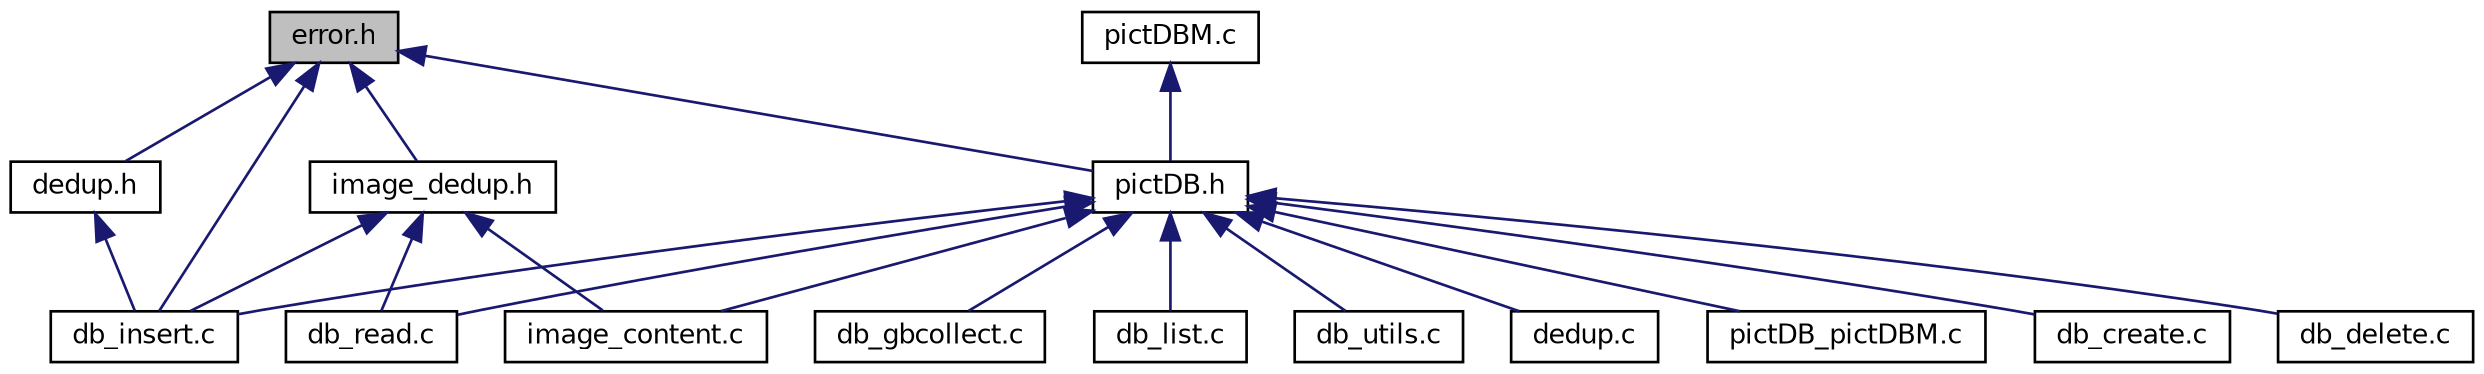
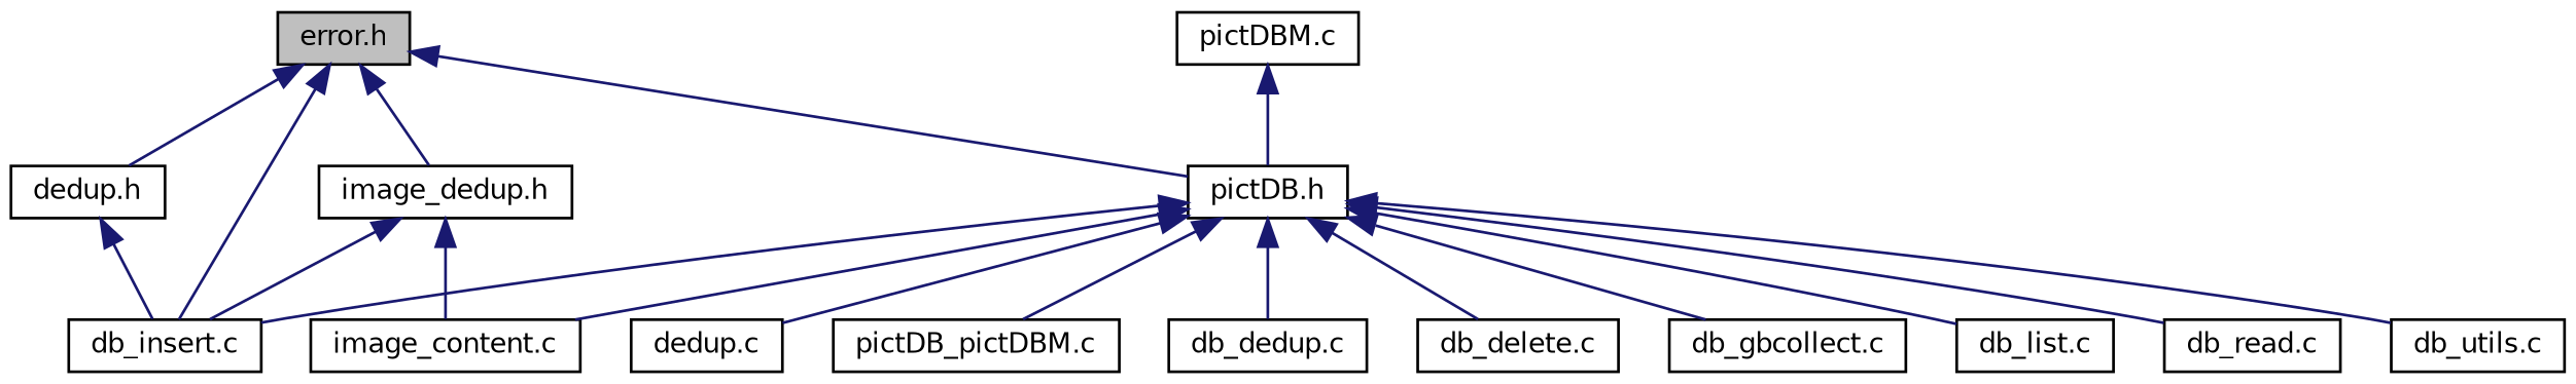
  digraph {
    node [color=black fillcolor=white fontname=Helvetica fontsize=10 shape=record style=filled]
    edge [color=midnightblue dir=back fontname=Helvetica fontsize=10 labelfontname=Helvetica labelfontsize=10 style=solid]
    n1 [fillcolor=grey75 fontcolor=black height=0.2 label="error.h" width=0.4]
    n2 [height=0.2 label="pictDB.h" width=0.4]
    n3 [height=0.2 label="db_insert.c" width=0.4]
    n4 [height=0.2 label="dedup.h" width=0.4]
    n5 [height=0.2 label="image_dedup.h" width=0.4]
-   n6 [height=0.2 label="db_create.c" width=0.4]
+   n6 [height=0.2 label="db_dedup.c" width=0.4]
    n7 [height=0.2 label="db_delete.c" width=0.4]
    n8 [height=0.2 label="db_gbcollect.c" width=0.4]
    n9 [height=0.2 label="db_list.c" width=0.4]
    n10 [height=0.2 label="db_read.c" width=0.4]
    n11 [height=0.2 label="db_utils.c" width=0.4]
    n12 [height=0.2 label="dedup.c" width=0.4]
    n13 [height=0.2 label="image_content.c" width=0.4]
    n14 [height=0.2 label="pictDB_pictDBM.c" width=0.4]
    n15 [height=0.2 label="pictDBM.c" width=0.4]
    n1 -> n2
    n1 -> n3
    n1 -> n4
    n1 -> n5
    n2 -> n3
    n2 -> n6
    n2 -> n7
    n2 -> n8
    n2 -> n9
    n2 -> n10
    n2 -> n11
    n2 -> n12
    n2 -> n13
    n2 -> n14
    n4 -> n3
    n5 -> n3
-   n5 -> n10
    n5 -> n13
    n15 -> n2
  }
